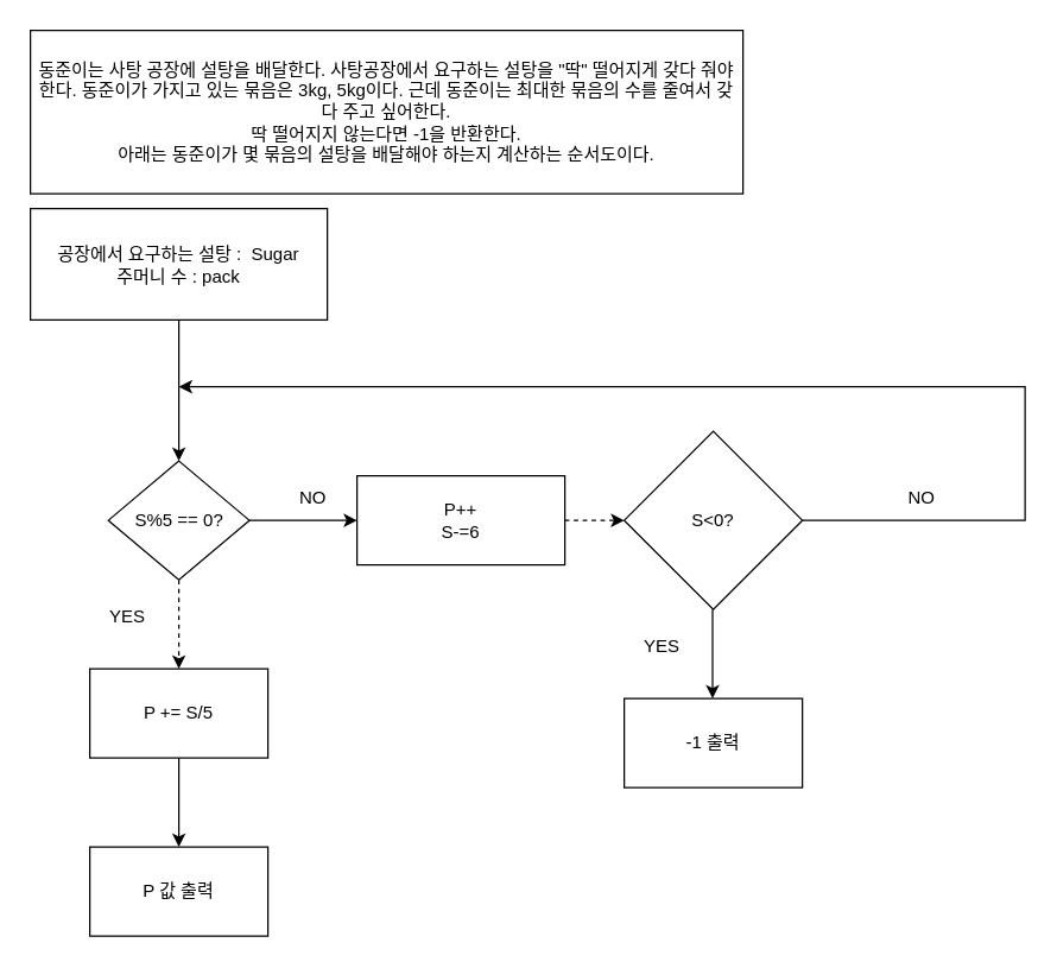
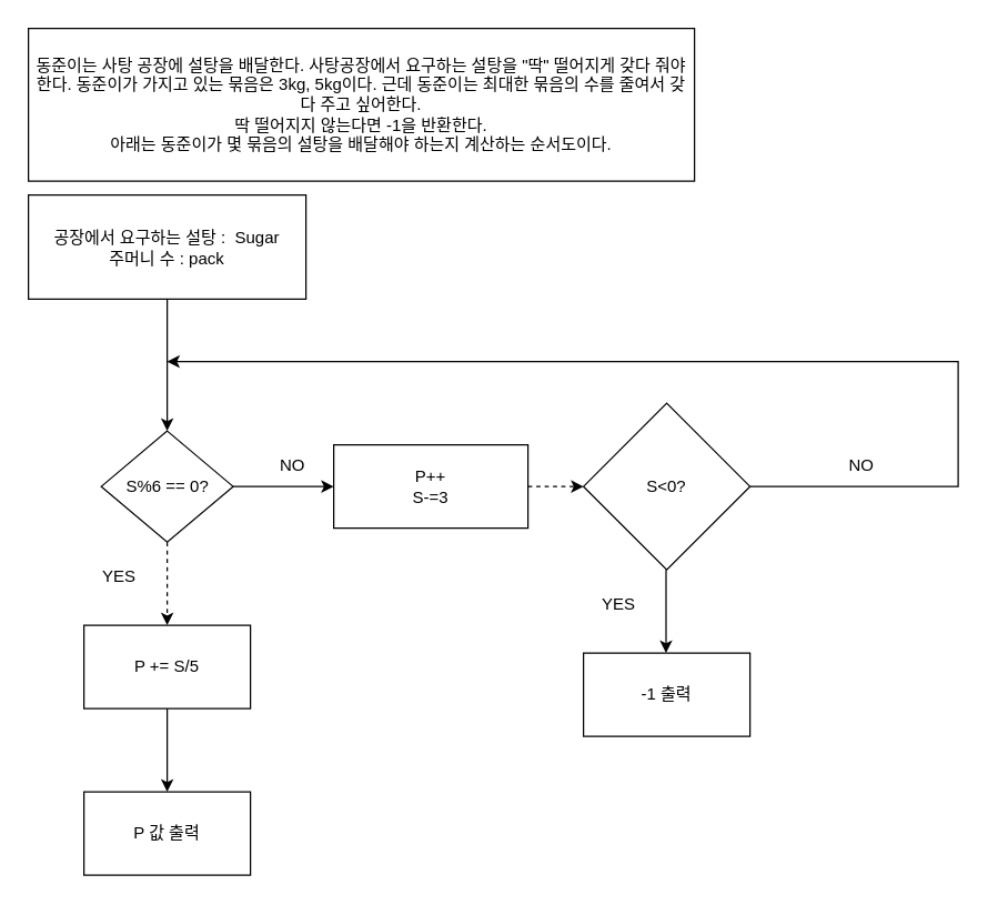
  <mxCell id="0" />
  <mxCell id="1" parent="0" />
  <mxCell id="2" value="공장에서 요구하는 설탕 :&amp;nbsp; Sugar&lt;br&gt;주머니 수 : pack" style="rounded=0;whiteSpace=wrap;html=1;" parent="1" vertex="1"><mxGeometry x="20" y="140" width="200" height="75" as="geometry" /></mxCell>
  <mxCell id="3" value="동준이는 사탕 공장에 설탕을 배달한다. 사탕공장에서 요구하는 설탕을 &quot;딱&quot; 떨어지게 갖다 줘야 한다. 동준이가 가지고 있는 묶음은 3kg, 5kg이다. 근데 동준이는 최대한 묶음의 수를 줄여서 갖다 주고 싶어한다.&lt;br&gt;딱 떨어지지 않는다면 -1을 반환한다.&lt;br&gt;아래는 동준이가 몇 묶음의 설탕을 배달해야 하는지 계산하는 순서도이다." style="rounded=0;whiteSpace=wrap;html=1;" parent="1" vertex="1"><mxGeometry x="20" y="20" width="480" height="110" as="geometry" /></mxCell>
  <mxCell id="4" value="" style="edgeStyle=orthogonalEdgeStyle;rounded=0;orthogonalLoop=1;jettySize=auto;html=1;dashed=1;" parent="1" source="5" target="13" edge="1"><mxGeometry relative="1" as="geometry" /></mxCell>
- <mxCell id="5" value="P++&lt;br&gt;S-=6" style="rounded=0;whiteSpace=wrap;html=1;" parent="1" vertex="1"><mxGeometry x="240" y="320" width="140" height="60" as="geometry" /></mxCell>
+ <mxCell id="5" value="P++&lt;br&gt;S-=3" style="rounded=0;whiteSpace=wrap;html=1;" parent="1" vertex="1"><mxGeometry x="240" y="320" width="140" height="60" as="geometry" /></mxCell>
  <mxCell id="6" value="" style="endArrow=classic;html=1;rounded=0;exitX=0.5;exitY=1;exitDx=0;exitDy=0;entryX=0.5;entryY=0;entryDx=0;entryDy=0;" parent="1" source="2" target="14" edge="1"><mxGeometry width="50" height="50" relative="1" as="geometry"><mxPoint x="270" y="370" as="sourcePoint" /><mxPoint x="120" y="300" as="targetPoint" /></mxGeometry></mxCell>
  <mxCell id="7" value="" style="endArrow=classic;html=1;rounded=0;" parent="1" edge="1"><mxGeometry width="50" height="50" relative="1" as="geometry"><mxPoint x="160" y="350" as="sourcePoint" /><mxPoint x="240" y="350" as="targetPoint" /></mxGeometry></mxCell>
  <mxCell id="8" value="NO" style="text;html=1;align=center;verticalAlign=middle;resizable=0;points=[];autosize=1;strokeColor=none;fillColor=none;" parent="1" vertex="1"><mxGeometry x="190" y="320" width="40" height="30" as="geometry" /></mxCell>
  <mxCell id="9" value="-1 출력" style="rounded=0;whiteSpace=wrap;html=1;" parent="1" vertex="1"><mxGeometry x="420" y="470" width="120" height="60" as="geometry" /></mxCell>
  <mxCell id="10" value="P += S/5" style="rounded=0;whiteSpace=wrap;html=1;" parent="1" vertex="1"><mxGeometry x="60" y="450" width="120" height="60" as="geometry" /></mxCell>
  <mxCell id="11" value="" style="edgeStyle=orthogonalEdgeStyle;rounded=0;orthogonalLoop=1;jettySize=auto;html=1;exitX=0.5;exitY=1;exitDx=0;exitDy=0;" parent="1" edge="1"><mxGeometry relative="1" as="geometry"><mxPoint x="120" y="510" as="sourcePoint" /><mxPoint x="120" y="570" as="targetPoint" /></mxGeometry></mxCell>
  <mxCell id="12" style="edgeStyle=orthogonalEdgeStyle;rounded=0;orthogonalLoop=1;jettySize=auto;html=1;" parent="1" source="13" edge="1"><mxGeometry relative="1" as="geometry"><mxPoint x="120" y="260" as="targetPoint" /><Array as="points"><mxPoint x="690" y="350" /><mxPoint x="690" y="260" /></Array></mxGeometry></mxCell>
  <mxCell id="13" value="S&amp;lt;0?" style="rhombus;whiteSpace=wrap;html=1;" parent="1" vertex="1"><mxGeometry x="420" y="290" width="120" height="120" as="geometry" /></mxCell>
- <mxCell id="14" value="S%5 == 0?" style="rhombus;whiteSpace=wrap;html=1;" parent="1" vertex="1"><mxGeometry x="72.5" y="310" width="95" height="80" as="geometry" /></mxCell>
+ <mxCell id="14" value="S%6 == 0?" style="rhombus;whiteSpace=wrap;html=1;" parent="1" vertex="1"><mxGeometry x="72.5" y="310" width="95" height="80" as="geometry" /></mxCell>
  <mxCell id="15" value="P 값 출력" style="rounded=0;whiteSpace=wrap;html=1;" parent="1" vertex="1"><mxGeometry x="60" y="570" width="120" height="60" as="geometry" /></mxCell>
  <mxCell id="16" value="" style="edgeStyle=orthogonalEdgeStyle;rounded=0;orthogonalLoop=1;jettySize=auto;html=1;exitX=0.5;exitY=1;exitDx=0;exitDy=0;" parent="1" edge="1"><mxGeometry relative="1" as="geometry"><mxPoint x="479.5" y="410" as="sourcePoint" /><mxPoint x="479.5" y="470" as="targetPoint" /></mxGeometry></mxCell>
  <mxCell id="17" value="YES" style="text;html=1;align=center;verticalAlign=middle;resizable=0;points=[];autosize=1;strokeColor=none;fillColor=none;" parent="1" vertex="1"><mxGeometry x="420" y="420" width="50" height="30" as="geometry" /></mxCell>
  <mxCell id="18" value="NO" style="text;html=1;align=center;verticalAlign=middle;resizable=0;points=[];autosize=1;strokeColor=none;fillColor=none;" parent="1" vertex="1"><mxGeometry x="600" y="320" width="40" height="30" as="geometry" /></mxCell>
  <mxCell id="19" value="YES" style="text;html=1;align=center;verticalAlign=middle;resizable=0;points=[];autosize=1;strokeColor=none;fillColor=none;" parent="1" vertex="1"><mxGeometry x="60" y="400" width="50" height="30" as="geometry" /></mxCell>
  <mxCell id="20" value="" style="endArrow=classic;html=1;rounded=0;exitX=0.5;exitY=1;exitDx=0;exitDy=0;entryX=0.5;entryY=0;entryDx=0;entryDy=0;dashed=1;" parent="1" source="14" target="10" edge="1"><mxGeometry width="50" height="50" relative="1" as="geometry"><mxPoint x="140" y="430" as="sourcePoint" /><mxPoint x="190" y="380" as="targetPoint" /><Array as="points" /></mxGeometry></mxCell>
